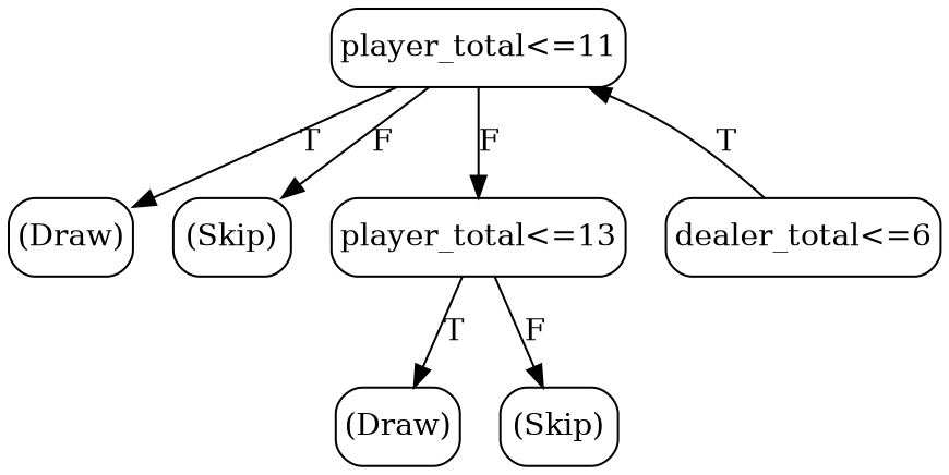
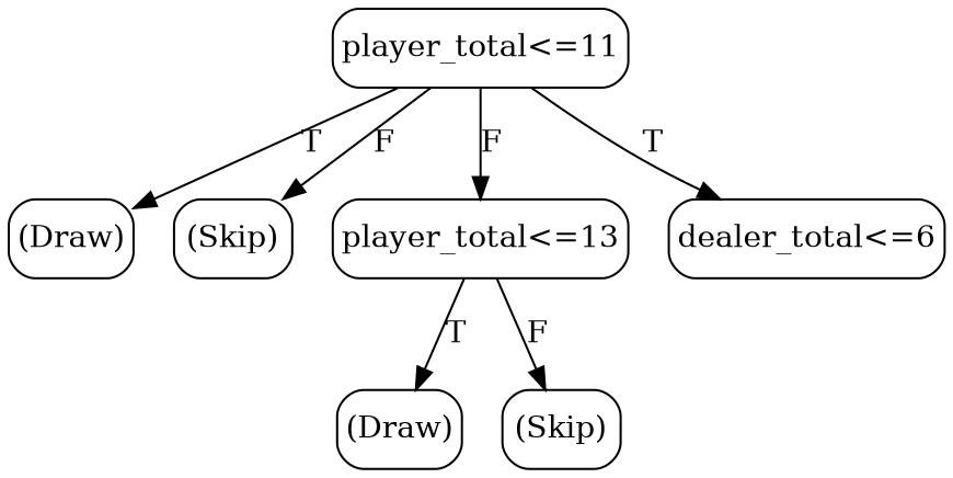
  digraph {
    node [margin="0.05,0.05" shape=box style=rounded]
    n1 [label="(Draw)"]
    n2 [label="(Skip)"]
    n3 [label="player_total<=11"]
    n4 [label="player_total<=13"]
    n5 [label="(Draw)"]
    n6 [label="(Skip)"]
    n7 [label="dealer_total<=6"]
    n3 -> n1 [label=T]
    n3 -> n2 [label=F]
    n3 -> n4 [label=F]
    n4 -> n5 [label=T]
    n4 -> n6 [label=F]
-   n7 -> n3 [label=T]
+   n3 -> n7 [label=T]
  }
